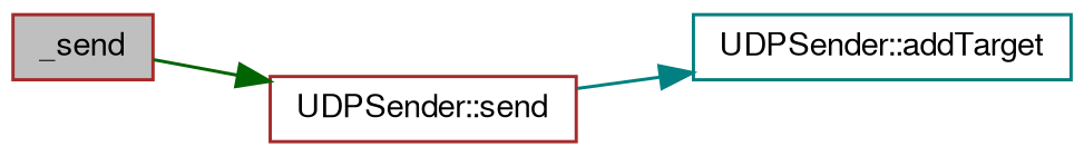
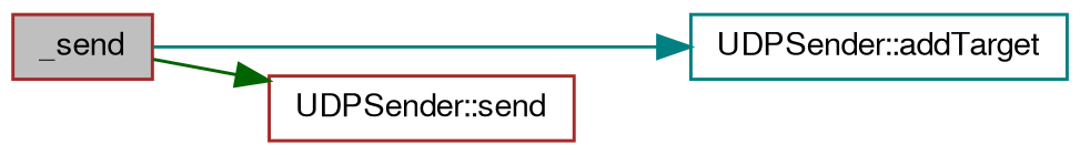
  digraph {
    rankdir=LR
    node [color=brown fontname=FreeSans fontsize=10 shape=record]
    edge [fontname=FreeSans fontsize=10 labelfontname=FreeSans labelfontsize=10 style=solid]
    n1 [fillcolor=grey75 fontcolor=black height=0.2 label=_send style=filled width=0.4]
    n2 [color=teal height=0.2 label="UDPSender::addTarget" width=0.4]
    n3 [height=0.2 label="UDPSender::send" width=0.4]
-   n3 -> n2 [color=teal]
+   n1 -> n2 [color=teal]
    n1 -> n3 [color=darkgreen]
  }
